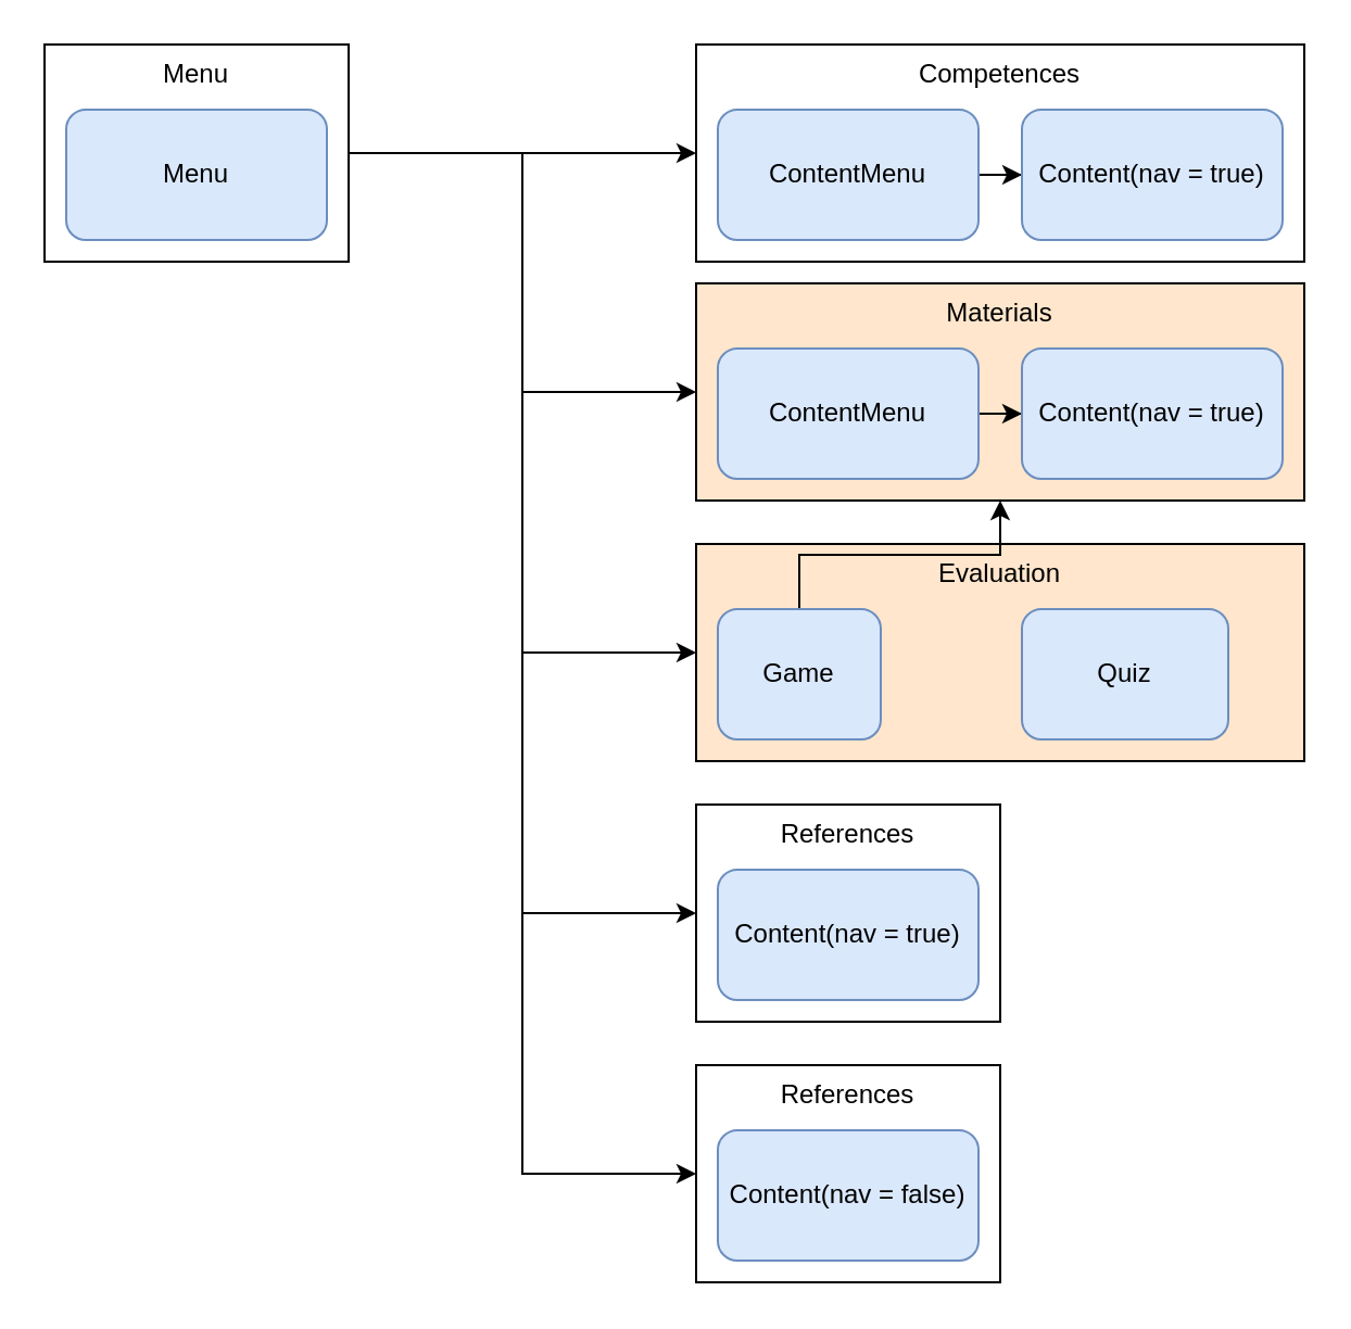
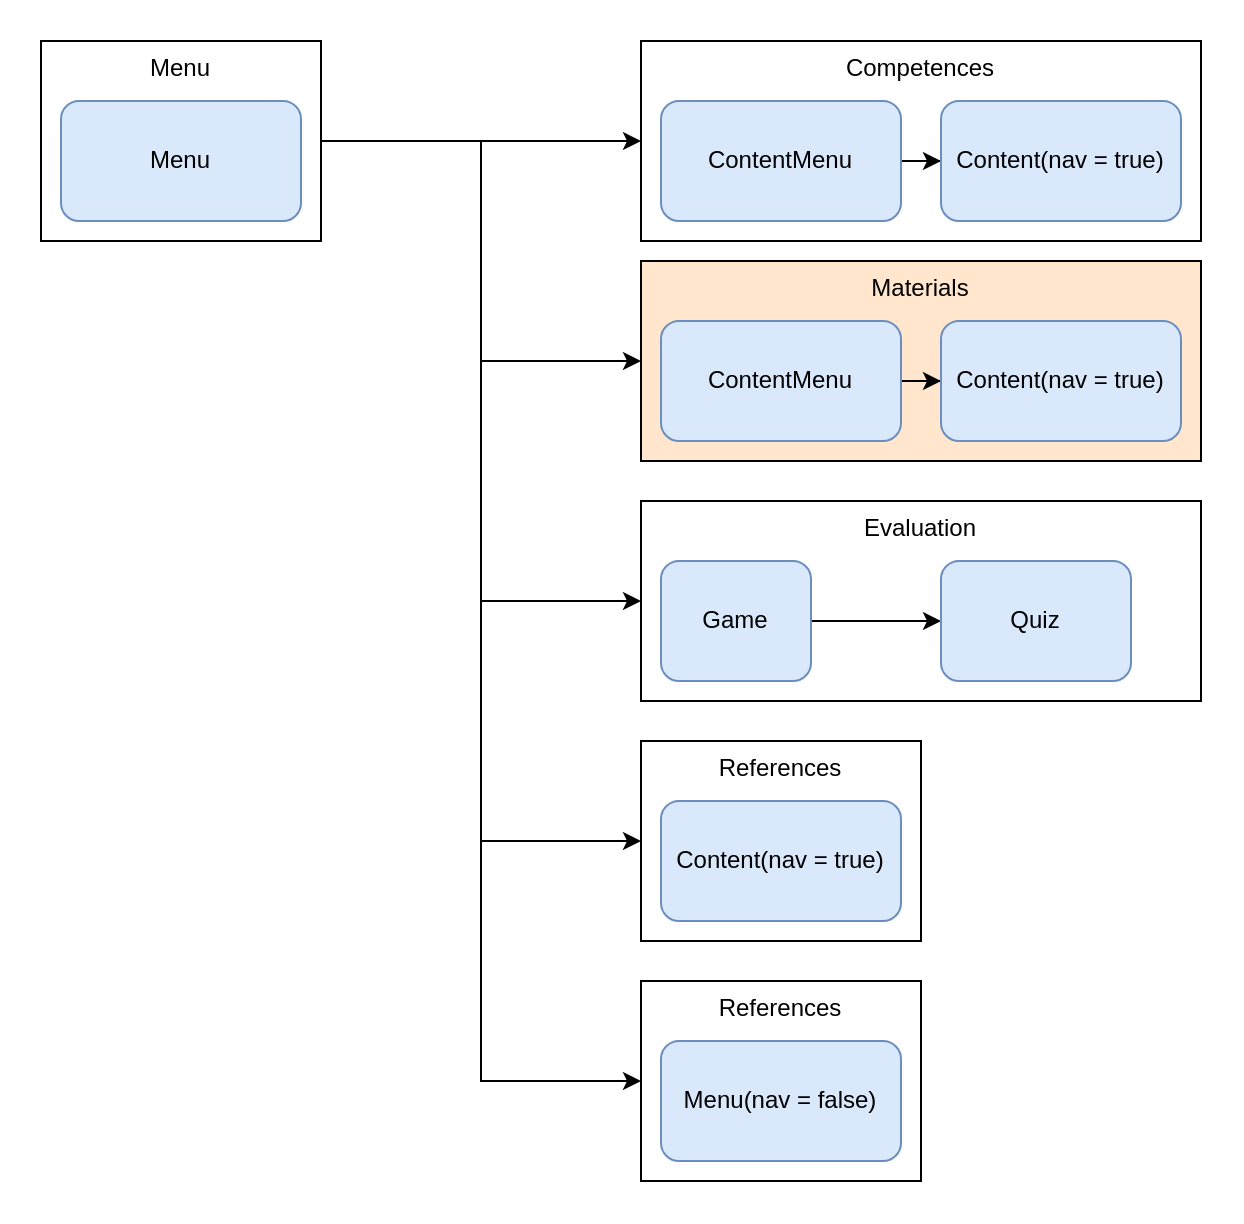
  <mxCell id="0" />
  <mxCell id="1" parent="0" />
  <mxCell id="2" style="edgeStyle=orthogonalEdgeStyle;rounded=0;orthogonalLoop=1;jettySize=auto;html=1;entryX=0;entryY=0.5;entryDx=0;entryDy=0;" edge="1" parent="1" source="7" target="8"><mxGeometry relative="1" as="geometry" /></mxCell>
  <mxCell id="3" style="edgeStyle=orthogonalEdgeStyle;rounded=0;orthogonalLoop=1;jettySize=auto;html=1;entryX=0;entryY=0.5;entryDx=0;entryDy=0;" edge="1" parent="1" source="7" target="9"><mxGeometry relative="1" as="geometry" /></mxCell>
  <mxCell id="4" style="edgeStyle=orthogonalEdgeStyle;rounded=0;orthogonalLoop=1;jettySize=auto;html=1;entryX=0;entryY=0.5;entryDx=0;entryDy=0;" edge="1" parent="1" source="7" target="10"><mxGeometry relative="1" as="geometry" /></mxCell>
  <mxCell id="5" style="edgeStyle=orthogonalEdgeStyle;rounded=0;orthogonalLoop=1;jettySize=auto;html=1;entryX=0;entryY=0.5;entryDx=0;entryDy=0;" edge="1" parent="1" source="7" target="11"><mxGeometry relative="1" as="geometry" /></mxCell>
  <mxCell id="6" style="edgeStyle=orthogonalEdgeStyle;rounded=0;orthogonalLoop=1;jettySize=auto;html=1;entryX=0;entryY=0.5;entryDx=0;entryDy=0;" edge="1" parent="1" source="7" target="12"><mxGeometry relative="1" as="geometry" /></mxCell>
  <mxCell id="7" value="Menu" style="rounded=0;whiteSpace=wrap;html=1;verticalAlign=top;" vertex="1" parent="1"><mxGeometry x="20" y="20" width="140" height="100" as="geometry" /></mxCell>
  <mxCell id="8" value="Competences" style="rounded=0;whiteSpace=wrap;html=1;fillColor=none;verticalAlign=top;" vertex="1" parent="1"><mxGeometry x="320" y="20" width="280" height="100" as="geometry" /></mxCell>
  <mxCell id="9" value="Materials" style="rounded=0;whiteSpace=wrap;html=1;verticalAlign=top;fillColor=#ffe6cc;" vertex="1" parent="1"><mxGeometry x="320" y="130" width="280" height="100" as="geometry" /></mxCell>
- <mxCell id="10" value="Evaluation" style="rounded=0;whiteSpace=wrap;html=1;verticalAlign=top;fillColor=#ffe6cc;" vertex="1" parent="1"><mxGeometry x="320" y="250" width="280" height="100" as="geometry" /></mxCell>
+ <mxCell id="10" value="Evaluation" style="rounded=0;whiteSpace=wrap;html=1;verticalAlign=top;" vertex="1" parent="1"><mxGeometry x="320" y="250" width="280" height="100" as="geometry" /></mxCell>
  <mxCell id="11" value="References" style="rounded=0;whiteSpace=wrap;html=1;verticalAlign=top;" vertex="1" parent="1"><mxGeometry x="320" y="370" width="140" height="100" as="geometry" /></mxCell>
  <mxCell id="12" value="References" style="rounded=0;whiteSpace=wrap;html=1;verticalAlign=top;" vertex="1" parent="1"><mxGeometry x="320" y="490" width="140" height="100" as="geometry" /></mxCell>
  <mxCell id="13" value="" style="edgeStyle=orthogonalEdgeStyle;rounded=0;orthogonalLoop=1;jettySize=auto;html=1;" edge="1" parent="1" source="14" target="15"><mxGeometry relative="1" as="geometry" /></mxCell>
  <mxCell id="14" value="ContentMenu" style="rounded=1;whiteSpace=wrap;html=1;fillColor=#dae8fc;strokeColor=#6c8ebf;" vertex="1" parent="1"><mxGeometry x="330" y="50" width="120" height="60" as="geometry" /></mxCell>
  <mxCell id="15" value="Content(nav = true)" style="rounded=1;whiteSpace=wrap;html=1;fillColor=#dae8fc;strokeColor=#6c8ebf;" vertex="1" parent="1"><mxGeometry x="470" y="50" width="120" height="60" as="geometry" /></mxCell>
  <mxCell id="16" value="" style="edgeStyle=orthogonalEdgeStyle;rounded=0;orthogonalLoop=1;jettySize=auto;html=1;" edge="1" parent="1" source="17" target="18"><mxGeometry relative="1" as="geometry" /></mxCell>
  <mxCell id="17" value="ContentMenu" style="rounded=1;whiteSpace=wrap;html=1;fillColor=#dae8fc;strokeColor=#6c8ebf;" vertex="1" parent="1"><mxGeometry x="330" y="160" width="120" height="60" as="geometry" /></mxCell>
  <mxCell id="18" value="Content(nav = true)" style="rounded=1;whiteSpace=wrap;html=1;fillColor=#dae8fc;strokeColor=#6c8ebf;" vertex="1" parent="1"><mxGeometry x="470" y="160" width="120" height="60" as="geometry" /></mxCell>
- <mxCell id="19" value="" style="edgeStyle=orthogonalEdgeStyle;rounded=0;orthogonalLoop=1;jettySize=auto;html=1;" edge="1" parent="1" source="20" target="9"><mxGeometry relative="1" as="geometry" /></mxCell>
+ <mxCell id="19" value="" style="edgeStyle=orthogonalEdgeStyle;rounded=0;orthogonalLoop=1;jettySize=auto;html=1;" edge="1" parent="1" source="20" target="21"><mxGeometry relative="1" as="geometry" /></mxCell>
  <mxCell id="20" value="Game" style="rounded=1;whiteSpace=wrap;html=1;fillColor=#dae8fc;strokeColor=#6c8ebf;" vertex="1" parent="1"><mxGeometry x="330" y="280" width="75" height="60" as="geometry" /></mxCell>
  <mxCell id="21" value="Quiz" style="rounded=1;whiteSpace=wrap;html=1;fillColor=#dae8fc;strokeColor=#6c8ebf;" vertex="1" parent="1"><mxGeometry x="470" y="280" width="95" height="60" as="geometry" /></mxCell>
  <mxCell id="22" value="Content(nav = true)" style="rounded=1;whiteSpace=wrap;html=1;fillColor=#dae8fc;strokeColor=#6c8ebf;" vertex="1" parent="1"><mxGeometry x="330" y="400" width="120" height="60" as="geometry" /></mxCell>
- <mxCell id="23" value="Content(nav = false)" style="rounded=1;whiteSpace=wrap;html=1;fillColor=#dae8fc;strokeColor=#6c8ebf;" vertex="1" parent="1"><mxGeometry x="330" y="520" width="120" height="60" as="geometry" /></mxCell>
+ <mxCell id="23" value="Menu(nav = false)" style="rounded=1;whiteSpace=wrap;html=1;fillColor=#dae8fc;strokeColor=#6c8ebf;" vertex="1" parent="1"><mxGeometry x="330" y="520" width="120" height="60" as="geometry" /></mxCell>
  <mxCell id="24" value="Menu" style="rounded=1;whiteSpace=wrap;html=1;fillColor=#dae8fc;strokeColor=#6c8ebf;" vertex="1" parent="1"><mxGeometry x="30" y="50" width="120" height="60" as="geometry" /></mxCell>
